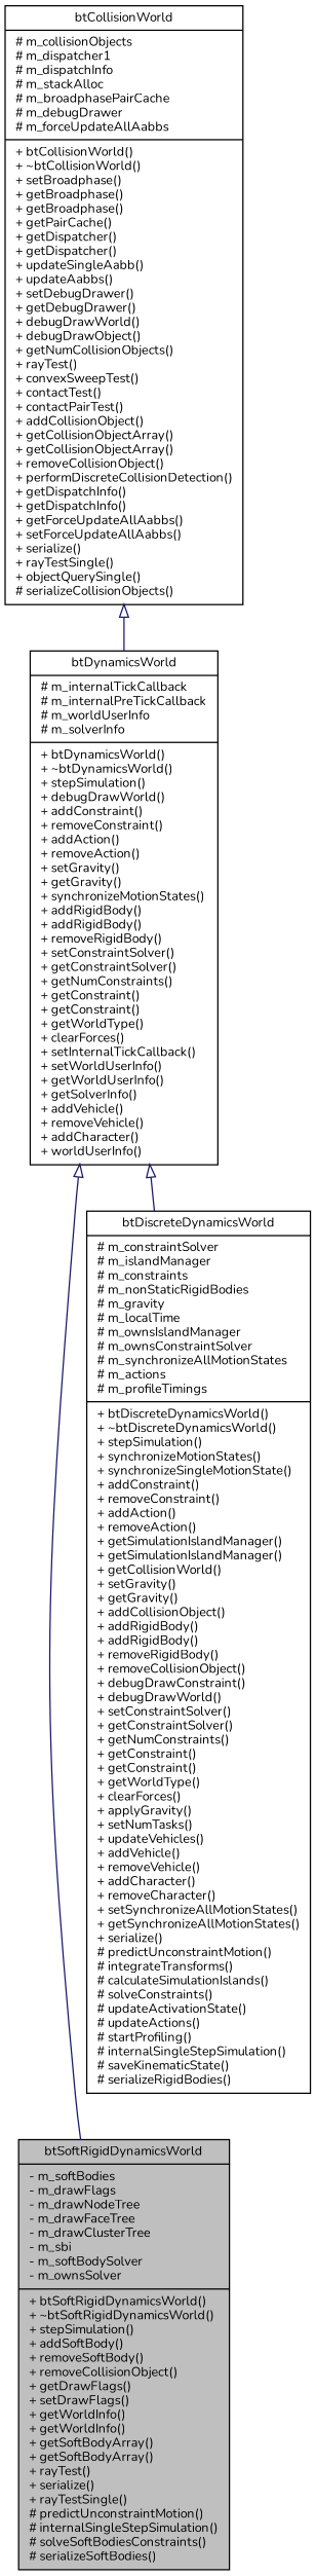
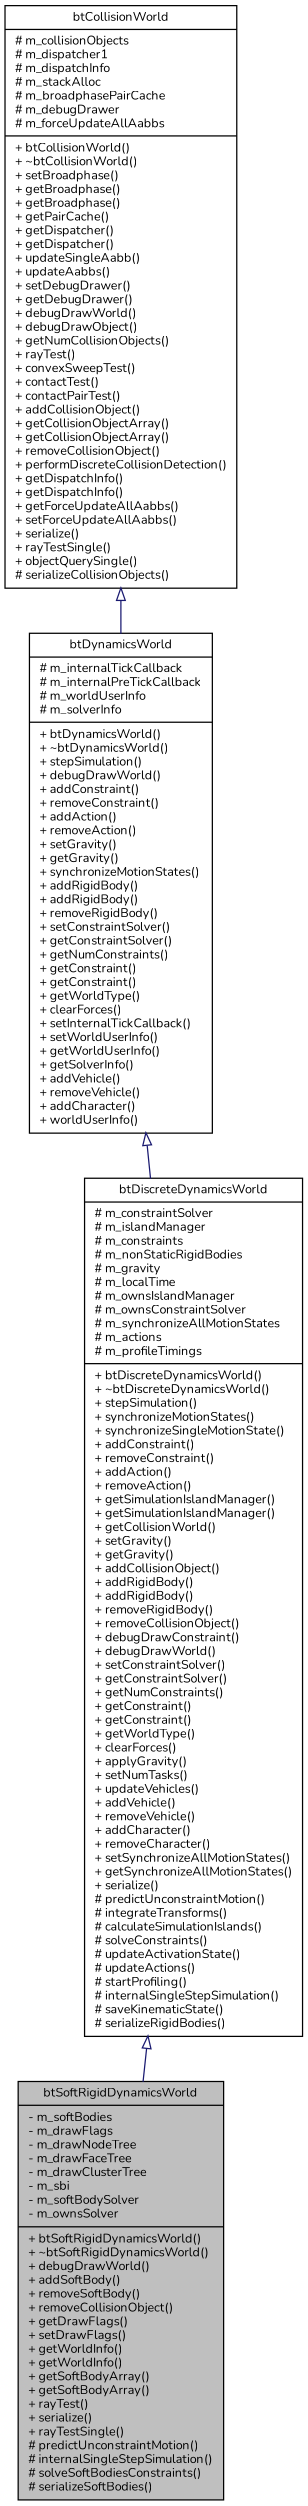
  digraph {
    fontname=Nunito
    node [color=black fillcolor=white fontname=Nunito fontsize=10 shape=record style=filled]
    edge [arrowtail=empty color=midnightblue dir=back fontname=Nunito fontsize=10 labelfontname=Helvetica labelfontsize=10 style=solid]
-   n1 [fillcolor=grey75 fontcolor=black height=0.2 label="{btSoftRigidDynamicsWorld\n|- m_softBodies\l- m_drawFlags\l- m_drawNodeTree\l- m_drawFaceTree\l- m_drawClusterTree\l- m_sbi\l- m_softBodySolver\l- m_ownsSolver\l|+ btSoftRigidDynamicsWorld()\l+ ~btSoftRigidDynamicsWorld()\l+ stepSimulation()\l+ addSoftBody()\l+ removeSoftBody()\l+ removeCollisionObject()\l+ getDrawFlags()\l+ setDrawFlags()\l+ getWorldInfo()\l+ getWorldInfo()\l+ getSoftBodyArray()\l+ getSoftBodyArray()\l+ rayTest()\l+ serialize()\l+ rayTestSingle()\l# predictUnconstraintMotion()\l# internalSingleStepSimulation()\l# solveSoftBodiesConstraints()\l# serializeSoftBodies()\l}" width=0.4]
+   n1 [fillcolor=grey75 fontcolor=black height=0.2 label="{btSoftRigidDynamicsWorld\n|- m_softBodies\l- m_drawFlags\l- m_drawNodeTree\l- m_drawFaceTree\l- m_drawClusterTree\l- m_sbi\l- m_softBodySolver\l- m_ownsSolver\l|+ btSoftRigidDynamicsWorld()\l+ ~btSoftRigidDynamicsWorld()\l+ debugDrawWorld()\l+ addSoftBody()\l+ removeSoftBody()\l+ removeCollisionObject()\l+ getDrawFlags()\l+ setDrawFlags()\l+ getWorldInfo()\l+ getWorldInfo()\l+ getSoftBodyArray()\l+ getSoftBodyArray()\l+ rayTest()\l+ serialize()\l+ rayTestSingle()\l# predictUnconstraintMotion()\l# internalSingleStepSimulation()\l# solveSoftBodiesConstraints()\l# serializeSoftBodies()\l}" width=0.4]
    n2 [height=0.2 label="{btDiscreteDynamicsWorld\n|# m_constraintSolver\l# m_islandManager\l# m_constraints\l# m_nonStaticRigidBodies\l# m_gravity\l# m_localTime\l# m_ownsIslandManager\l# m_ownsConstraintSolver\l# m_synchronizeAllMotionStates\l# m_actions\l# m_profileTimings\l|+ btDiscreteDynamicsWorld()\l+ ~btDiscreteDynamicsWorld()\l+ stepSimulation()\l+ synchronizeMotionStates()\l+ synchronizeSingleMotionState()\l+ addConstraint()\l+ removeConstraint()\l+ addAction()\l+ removeAction()\l+ getSimulationIslandManager()\l+ getSimulationIslandManager()\l+ getCollisionWorld()\l+ setGravity()\l+ getGravity()\l+ addCollisionObject()\l+ addRigidBody()\l+ addRigidBody()\l+ removeRigidBody()\l+ removeCollisionObject()\l+ debugDrawConstraint()\l+ debugDrawWorld()\l+ setConstraintSolver()\l+ getConstraintSolver()\l+ getNumConstraints()\l+ getConstraint()\l+ getConstraint()\l+ getWorldType()\l+ clearForces()\l+ applyGravity()\l+ setNumTasks()\l+ updateVehicles()\l+ addVehicle()\l+ removeVehicle()\l+ addCharacter()\l+ removeCharacter()\l+ setSynchronizeAllMotionStates()\l+ getSynchronizeAllMotionStates()\l+ serialize()\l# predictUnconstraintMotion()\l# integrateTransforms()\l# calculateSimulationIslands()\l# solveConstraints()\l# updateActivationState()\l# updateActions()\l# startProfiling()\l# internalSingleStepSimulation()\l# saveKinematicState()\l# serializeRigidBodies()\l}" width=0.4]
    n3 [height=0.2 label="{btDynamicsWorld\n|# m_internalTickCallback\l# m_internalPreTickCallback\l# m_worldUserInfo\l# m_solverInfo\l|+ btDynamicsWorld()\l+ ~btDynamicsWorld()\l+ stepSimulation()\l+ debugDrawWorld()\l+ addConstraint()\l+ removeConstraint()\l+ addAction()\l+ removeAction()\l+ setGravity()\l+ getGravity()\l+ synchronizeMotionStates()\l+ addRigidBody()\l+ addRigidBody()\l+ removeRigidBody()\l+ setConstraintSolver()\l+ getConstraintSolver()\l+ getNumConstraints()\l+ getConstraint()\l+ getConstraint()\l+ getWorldType()\l+ clearForces()\l+ setInternalTickCallback()\l+ setWorldUserInfo()\l+ getWorldUserInfo()\l+ getSolverInfo()\l+ addVehicle()\l+ removeVehicle()\l+ addCharacter()\l+ worldUserInfo()\l}" width=0.4]
    n4 [height=0.2 label="{btCollisionWorld\n|# m_collisionObjects\l# m_dispatcher1\l# m_dispatchInfo\l# m_stackAlloc\l# m_broadphasePairCache\l# m_debugDrawer\l# m_forceUpdateAllAabbs\l|+ btCollisionWorld()\l+ ~btCollisionWorld()\l+ setBroadphase()\l+ getBroadphase()\l+ getBroadphase()\l+ getPairCache()\l+ getDispatcher()\l+ getDispatcher()\l+ updateSingleAabb()\l+ updateAabbs()\l+ setDebugDrawer()\l+ getDebugDrawer()\l+ debugDrawWorld()\l+ debugDrawObject()\l+ getNumCollisionObjects()\l+ rayTest()\l+ convexSweepTest()\l+ contactTest()\l+ contactPairTest()\l+ addCollisionObject()\l+ getCollisionObjectArray()\l+ getCollisionObjectArray()\l+ removeCollisionObject()\l+ performDiscreteCollisionDetection()\l+ getDispatchInfo()\l+ getDispatchInfo()\l+ getForceUpdateAllAabbs()\l+ setForceUpdateAllAabbs()\l+ serialize()\l+ rayTestSingle()\l+ objectQuerySingle()\l# serializeCollisionObjects()\l}" width=0.4]
-   n3 -> n1
+   n2 -> n1
    n3 -> n2
    n4 -> n3
  }
